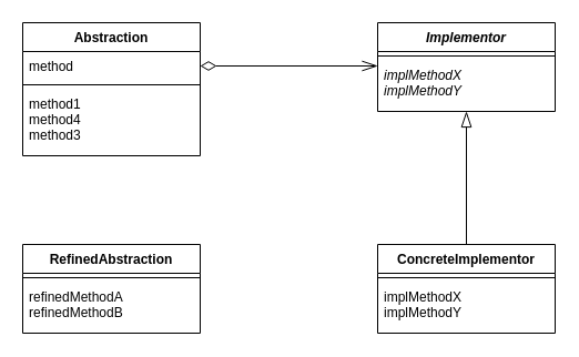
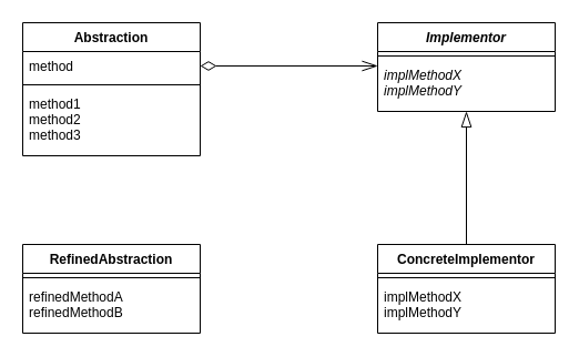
  <mxCell id="0" />
  <mxCell id="1" parent="0" />
  <mxCell id="2" value="Abstraction" style="swimlane;fontStyle=1;align=center;verticalAlign=top;childLayout=stackLayout;horizontal=1;startSize=26;horizontalStack=0;resizeParent=1;resizeParentMax=0;resizeLast=0;collapsible=1;marginBottom=0;fillColor=none;" vertex="1" parent="1"><mxGeometry x="20" y="20" width="160" height="120" as="geometry" /></mxCell>
  <mxCell id="3" value="method" style="text;strokeColor=none;fillColor=none;align=left;verticalAlign=top;spacingLeft=4;spacingRight=4;overflow=hidden;rotatable=0;points=[[0,0.5],[1,0.5]];portConstraint=eastwest;" vertex="1" parent="2"><mxGeometry y="26" width="160" height="26" as="geometry" /></mxCell>
  <mxCell id="4" value="" style="line;strokeWidth=1;fillColor=none;align=left;verticalAlign=middle;spacingTop=-1;spacingLeft=3;spacingRight=3;rotatable=0;labelPosition=right;points=[];portConstraint=eastwest;" vertex="1" parent="2"><mxGeometry y="52" width="160" height="8" as="geometry" /></mxCell>
- <mxCell id="5" value="method1&#10;method4&#10;method3" style="text;strokeColor=none;fillColor=none;align=left;verticalAlign=top;spacingLeft=4;spacingRight=4;overflow=hidden;rotatable=0;points=[[0,0.5],[1,0.5]];portConstraint=eastwest;" vertex="1" parent="2"><mxGeometry y="60" width="160" height="60" as="geometry" /></mxCell>
+ <mxCell id="5" value="method1&#10;method2&#10;method3" style="text;strokeColor=none;fillColor=none;align=left;verticalAlign=top;spacingLeft=4;spacingRight=4;overflow=hidden;rotatable=0;points=[[0,0.5],[1,0.5]];portConstraint=eastwest;" vertex="1" parent="2"><mxGeometry y="60" width="160" height="60" as="geometry" /></mxCell>
  <mxCell id="6" value="Implementor" style="swimlane;fontStyle=3;align=center;verticalAlign=top;childLayout=stackLayout;horizontal=1;startSize=26;horizontalStack=0;resizeParent=1;resizeParentMax=0;resizeLast=0;collapsible=1;marginBottom=0;fillColor=none;" vertex="1" parent="1"><mxGeometry x="340" y="20" width="160" height="80" as="geometry" /></mxCell>
  <mxCell id="7" value="" style="line;strokeWidth=1;fillColor=none;align=left;verticalAlign=middle;spacingTop=-1;spacingLeft=3;spacingRight=3;rotatable=0;labelPosition=right;points=[];portConstraint=eastwest;" vertex="1" parent="6"><mxGeometry y="26" width="160" height="8" as="geometry" /></mxCell>
  <mxCell id="8" value="implMethodX&#10;implMethodY" style="text;strokeColor=none;fillColor=none;align=left;verticalAlign=top;spacingLeft=4;spacingRight=4;overflow=hidden;rotatable=0;points=[[0,0.5],[1,0.5]];portConstraint=eastwest;fontStyle=2" vertex="1" parent="6"><mxGeometry y="34" width="160" height="46" as="geometry" /></mxCell>
  <mxCell id="9" style="edgeStyle=orthogonalEdgeStyle;rounded=0;orthogonalLoop=1;jettySize=auto;html=1;exitX=1;exitY=0.5;exitDx=0;exitDy=0;entryX=0;entryY=0.109;entryDx=0;entryDy=0;entryPerimeter=0;endSize=12;startSize=12;endArrow=openThin;endFill=0;startArrow=diamondThin;startFill=0;" edge="1" parent="1" source="3" target="8"><mxGeometry relative="1" as="geometry" /></mxCell>
  <mxCell id="10" value="RefinedAbstraction" style="swimlane;fontStyle=1;align=center;verticalAlign=top;childLayout=stackLayout;horizontal=1;startSize=26;horizontalStack=0;resizeParent=1;resizeParentMax=0;resizeLast=0;collapsible=1;marginBottom=0;fillColor=none;" vertex="1" parent="1"><mxGeometry x="20" y="220" width="160" height="80" as="geometry" /></mxCell>
  <mxCell id="11" value="" style="line;strokeWidth=1;fillColor=none;align=left;verticalAlign=middle;spacingTop=-1;spacingLeft=3;spacingRight=3;rotatable=0;labelPosition=right;points=[];portConstraint=eastwest;" vertex="1" parent="10"><mxGeometry y="26" width="160" height="8" as="geometry" /></mxCell>
  <mxCell id="12" value="refinedMethodA&#10;refinedMethodB" style="text;strokeColor=none;fillColor=none;align=left;verticalAlign=top;spacingLeft=4;spacingRight=4;overflow=hidden;rotatable=0;points=[[0,0.5],[1,0.5]];portConstraint=eastwest;" vertex="1" parent="10"><mxGeometry y="34" width="160" height="46" as="geometry" /></mxCell>
  <mxCell id="13" style="edgeStyle=orthogonalEdgeStyle;rounded=0;orthogonalLoop=1;jettySize=auto;html=1;exitX=0.5;exitY=0;exitDx=0;exitDy=0;entryX=0.5;entryY=1;entryDx=0;entryDy=0;entryPerimeter=0;startArrow=none;startFill=0;startSize=12;endArrow=blockThin;endFill=0;endSize=12;" edge="1" parent="1" source="14" target="8"><mxGeometry relative="1" as="geometry" /></mxCell>
  <mxCell id="14" value="ConcreteImplementor" style="swimlane;fontStyle=1;align=center;verticalAlign=top;childLayout=stackLayout;horizontal=1;startSize=26;horizontalStack=0;resizeParent=1;resizeParentMax=0;resizeLast=0;collapsible=1;marginBottom=0;fillColor=none;" vertex="1" parent="1"><mxGeometry x="340" y="220" width="160" height="80" as="geometry" /></mxCell>
  <mxCell id="15" value="" style="line;strokeWidth=1;fillColor=none;align=left;verticalAlign=middle;spacingTop=-1;spacingLeft=3;spacingRight=3;rotatable=0;labelPosition=right;points=[];portConstraint=eastwest;" vertex="1" parent="14"><mxGeometry y="26" width="160" height="8" as="geometry" /></mxCell>
  <mxCell id="16" value="implMethodX&#10;implMethodY" style="text;strokeColor=none;fillColor=none;align=left;verticalAlign=top;spacingLeft=4;spacingRight=4;overflow=hidden;rotatable=0;points=[[0,0.5],[1,0.5]];portConstraint=eastwest;" vertex="1" parent="14"><mxGeometry y="34" width="160" height="46" as="geometry" /></mxCell>
